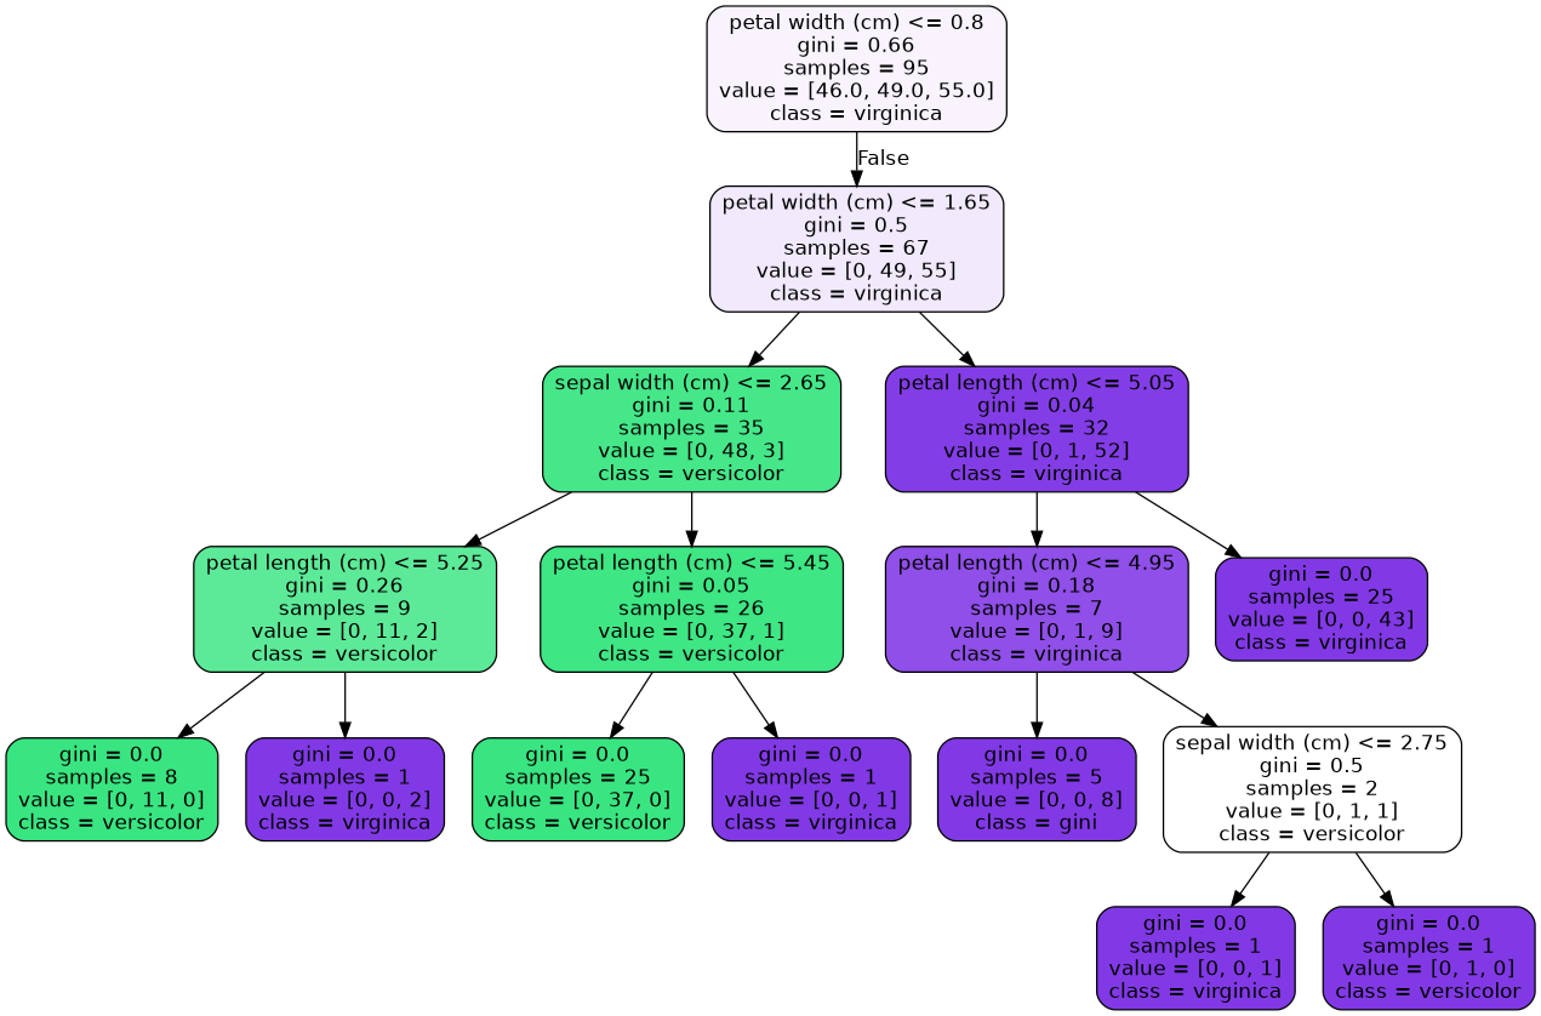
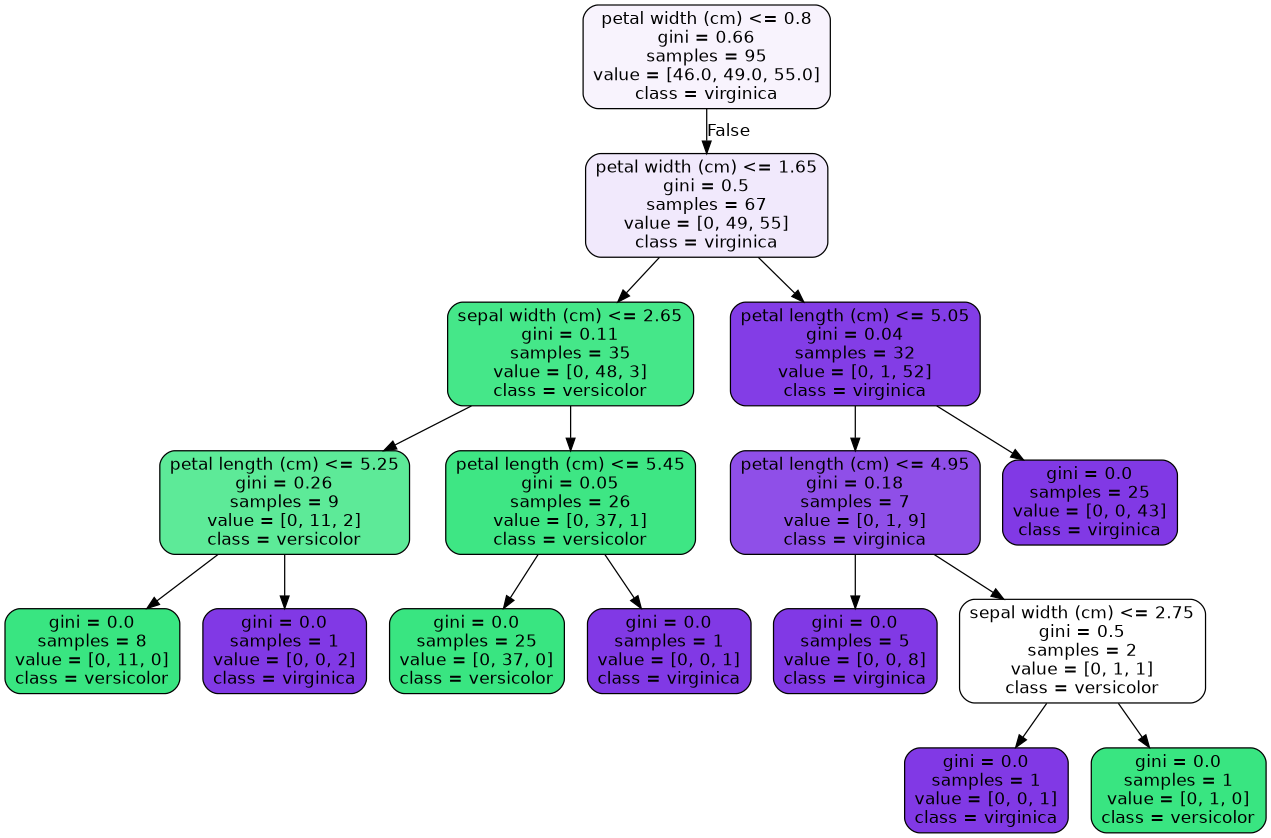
  digraph {
    node [color=black fillcolor="#8139e5" fontname=helvetica shape=box style="filled, rounded"]
    edge [fontname=helvetica]
    n1 [fillcolor="#f8f3fd" label="petal width (cm) <= 0.8\ngini = 0.66\nsamples = 95\nvalue = [46.0, 49.0, 55.0]\nclass = virginica"]
    n2 [fillcolor="#f1e9fc" label="petal width (cm) <= 1.65\ngini = 0.5\nsamples = 67\nvalue = [0, 49, 55]\nclass = virginica"]
    n3 [fillcolor="#45e789" label="sepal width (cm) <= 2.65\ngini = 0.11\nsamples = 35\nvalue = [0, 48, 3]\nclass = versicolor"]
    n4 [fillcolor="#833de6" label="petal length (cm) <= 5.05\ngini = 0.04\nsamples = 32\nvalue = [0, 1, 52]\nclass = virginica"]
    n5 [fillcolor="#5dea98" label="petal length (cm) <= 5.25\ngini = 0.26\nsamples = 9\nvalue = [0, 11, 2]\nclass = versicolor"]
    n6 [fillcolor="#3ee684" label="petal length (cm) <= 5.45\ngini = 0.05\nsamples = 26\nvalue = [0, 37, 1]\nclass = versicolor"]
    n7 [fillcolor="#8f4fe8" label="petal length (cm) <= 4.95\ngini = 0.18\nsamples = 7\nvalue = [0, 1, 9]\nclass = virginica"]
    n8 [label="gini = 0.0\nsamples = 25\nvalue = [0, 0, 43]\nclass = virginica"]
    n9 [fillcolor="#39e581" label="gini = 0.0\nsamples = 8\nvalue = [0, 11, 0]\nclass = versicolor"]
    n10 [label="gini = 0.0\nsamples = 1\nvalue = [0, 0, 2]\nclass = virginica"]
    n11 [fillcolor="#39e581" label="gini = 0.0\nsamples = 25\nvalue = [0, 37, 0]\nclass = versicolor"]
    n12 [label="gini = 0.0\nsamples = 1\nvalue = [0, 0, 1]\nclass = virginica"]
-   n13 [label="gini = 0.0\nsamples = 5\nvalue = [0, 0, 8]\nclass = gini"]
+   n13 [label="gini = 0.0\nsamples = 5\nvalue = [0, 0, 8]\nclass = virginica"]
    n14 [fillcolor="#ffffff" label="sepal width (cm) <= 2.75\ngini = 0.5\nsamples = 2\nvalue = [0, 1, 1]\nclass = versicolor"]
    n15 [label="gini = 0.0\nsamples = 1\nvalue = [0, 0, 1]\nclass = virginica"]
-   n16 [label="gini = 0.0\nsamples = 1\nvalue = [0, 1, 0]\nclass = versicolor"]
+   n16 [fillcolor="#39e581" label="gini = 0.0\nsamples = 1\nvalue = [0, 1, 0]\nclass = versicolor"]
    n1 -> n2 [headlabel=False labelangle=-45 labeldistance=2.5]
    n2 -> n3
    n2 -> n4
    n3 -> n5
    n3 -> n6
    n4 -> n7
    n4 -> n8
    n5 -> n9
    n5 -> n10
    n6 -> n11
    n6 -> n12
    n7 -> n13
    n7 -> n14
    n14 -> n15
    n14 -> n16
  }
